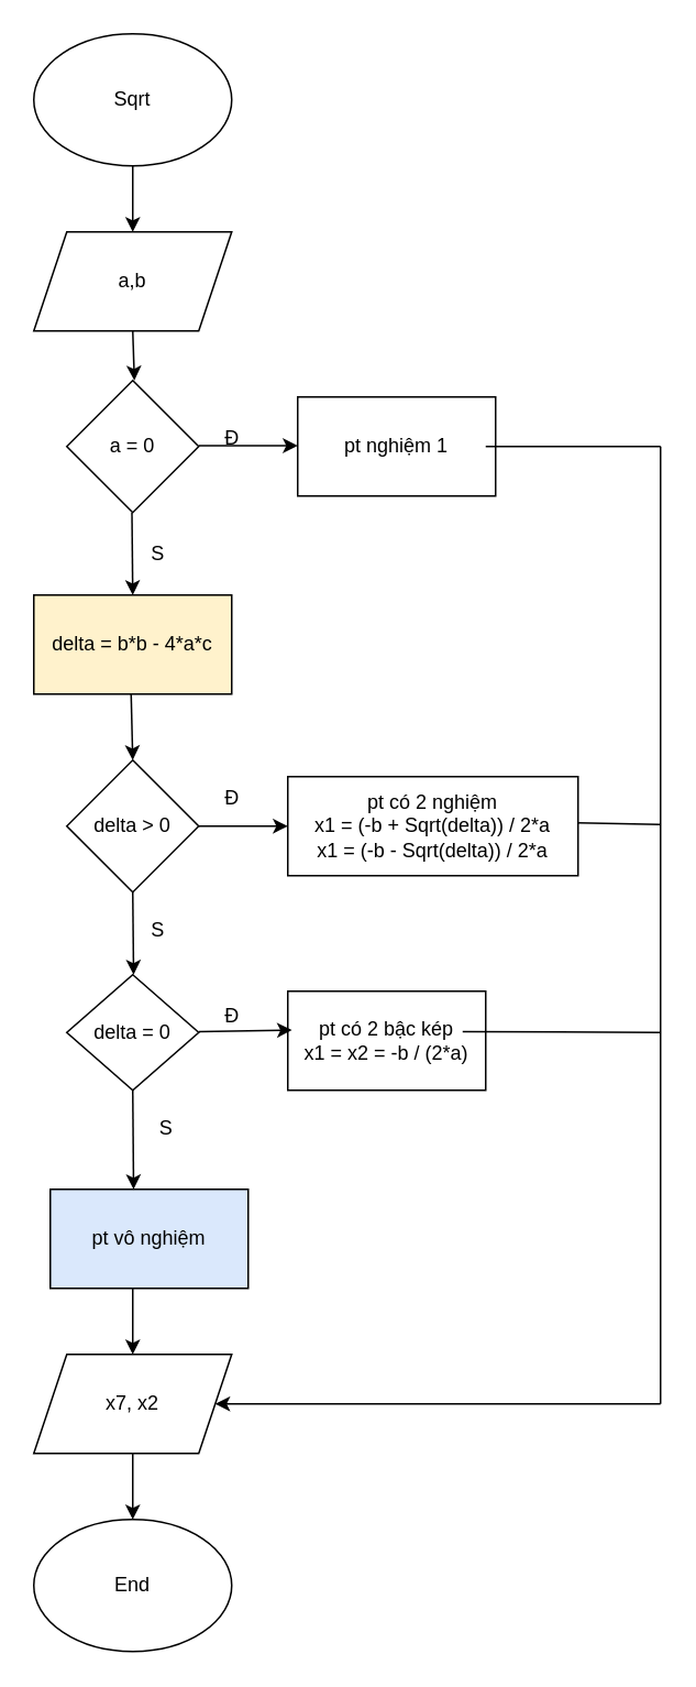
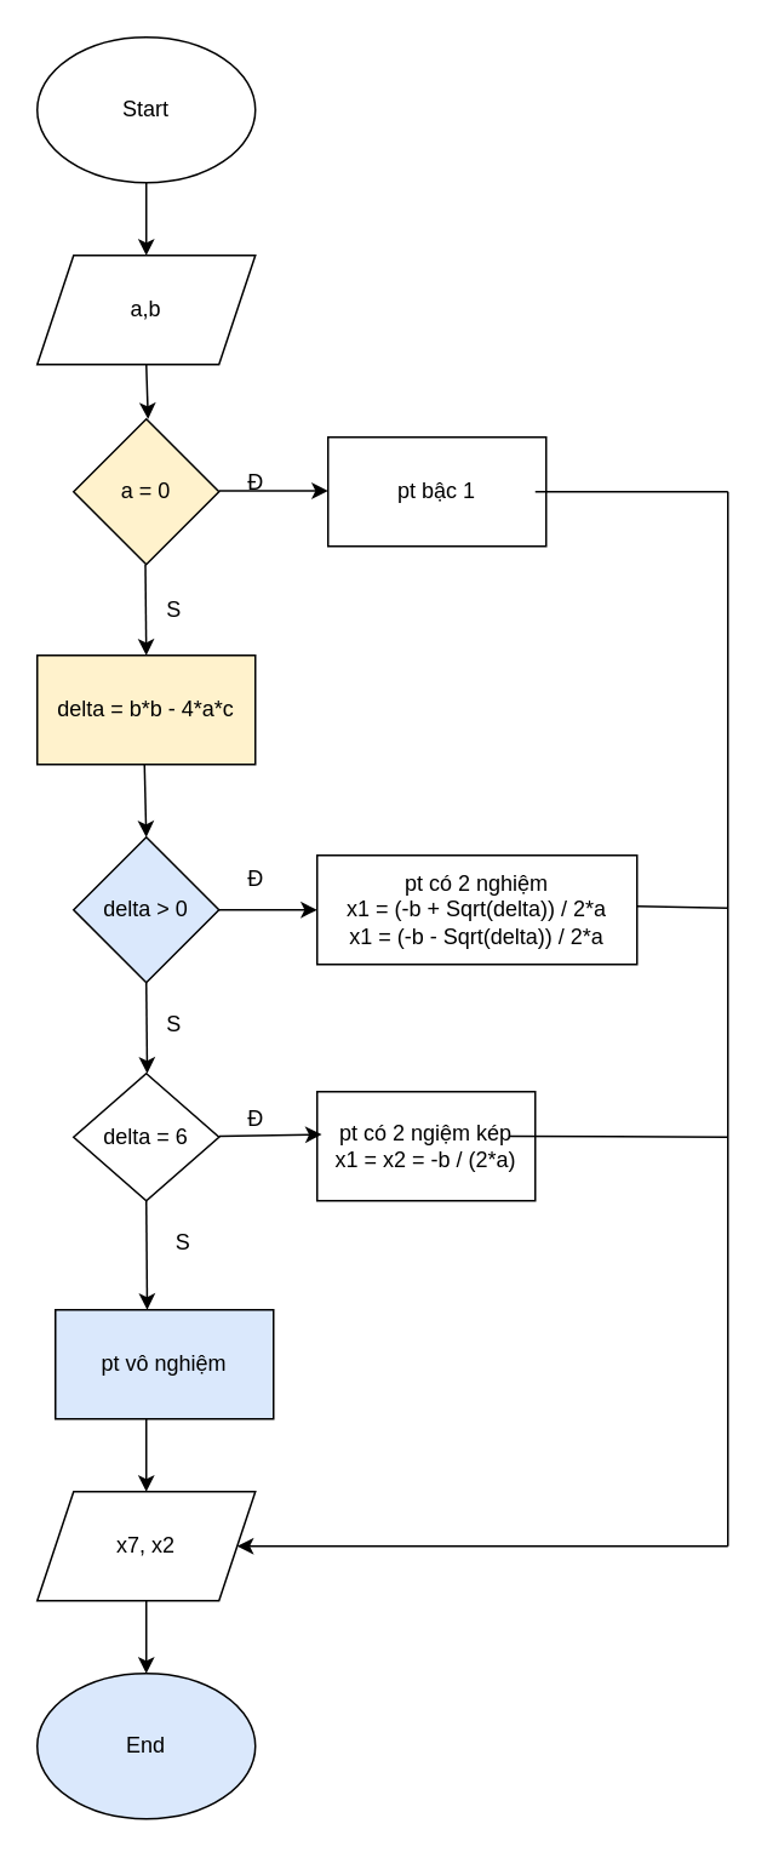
  <mxCell id="0" />
  <mxCell id="1" parent="0" />
- <mxCell id="2" value="Sqrt" style="ellipse;whiteSpace=wrap;html=1;" vertex="1" parent="1"><mxGeometry x="20" y="20" width="120" height="80" as="geometry" /></mxCell>
+ <mxCell id="2" value="Start" style="ellipse;whiteSpace=wrap;html=1;" vertex="1" parent="1"><mxGeometry x="20" y="20" width="120" height="80" as="geometry" /></mxCell>
  <mxCell id="3" value="a,b" style="shape=parallelogram;perimeter=parallelogramPerimeter;whiteSpace=wrap;html=1;fixedSize=1;" vertex="1" parent="1"><mxGeometry x="20" y="140" width="120" height="60" as="geometry" /></mxCell>
- <mxCell id="4" value="a = 0" style="rhombus;whiteSpace=wrap;html=1;" vertex="1" parent="1"><mxGeometry x="40" y="230" width="80" height="80" as="geometry" /></mxCell>
- <mxCell id="5" value="pt nghiệm 1" style="rounded=0;whiteSpace=wrap;html=1;" vertex="1" parent="1"><mxGeometry x="180" y="240" width="120" height="60" as="geometry" /></mxCell>
+ <mxCell id="4" value="a = 0" style="rhombus;whiteSpace=wrap;html=1;fillColor=#fff2cc;" vertex="1" parent="1"><mxGeometry x="40" y="230" width="80" height="80" as="geometry" /></mxCell>
+ <mxCell id="5" value="pt bậc 1" style="rounded=0;whiteSpace=wrap;html=1;" vertex="1" parent="1"><mxGeometry x="180" y="240" width="120" height="60" as="geometry" /></mxCell>
  <mxCell id="6" value="" style="endArrow=classic;html=1;rounded=0;entryX=0.5;entryY=0;entryDx=0;entryDy=0;" edge="1" parent="1" target="8"><mxGeometry width="50" height="50" relative="1" as="geometry"><mxPoint x="79.5" y="310" as="sourcePoint" /><mxPoint x="79.5" y="360" as="targetPoint" /></mxGeometry></mxCell>
  <mxCell id="7" value="S" style="text;html=1;align=center;verticalAlign=middle;resizable=0;points=[];autosize=1;strokeColor=none;fillColor=none;" vertex="1" parent="1"><mxGeometry x="80" y="320" width="30" height="30" as="geometry" /></mxCell>
  <mxCell id="8" value="delta = b*b - 4*a*c" style="rounded=0;whiteSpace=wrap;html=1;fillColor=#fff2cc;" vertex="1" parent="1"><mxGeometry x="20" y="360" width="120" height="60" as="geometry" /></mxCell>
- <mxCell id="9" value="delta &amp;gt; 0" style="rhombus;whiteSpace=wrap;html=1;" vertex="1" parent="1"><mxGeometry x="40" y="460" width="80" height="80" as="geometry" /></mxCell>
+ <mxCell id="9" value="delta &amp;gt; 0" style="rhombus;whiteSpace=wrap;html=1;fillColor=#dae8fc;" vertex="1" parent="1"><mxGeometry x="40" y="460" width="80" height="80" as="geometry" /></mxCell>
  <mxCell id="10" value="pt có 2 nghiệm&lt;br&gt;x1 = (-b +&amp;nbsp;Sqrt(delta)) / 2*a&lt;br&gt;x1 = (-b - Sqrt(delta)) / 2*a" style="rounded=0;whiteSpace=wrap;html=1;" vertex="1" parent="1"><mxGeometry x="174" y="470" width="176" height="60" as="geometry" /></mxCell>
- <mxCell id="11" value="delta = 0" style="rhombus;whiteSpace=wrap;html=1;" vertex="1" parent="1"><mxGeometry x="40" y="590" width="80" height="70" as="geometry" /></mxCell>
- <mxCell id="12" value="pt có 2 bậc kép&lt;br&gt;x1 = x2 = -b / (2*a)" style="rounded=0;whiteSpace=wrap;html=1;" vertex="1" parent="1"><mxGeometry x="174" y="600" width="120" height="60" as="geometry" /></mxCell>
+ <mxCell id="11" value="delta = 6" style="rhombus;whiteSpace=wrap;html=1;" vertex="1" parent="1"><mxGeometry x="40" y="590" width="80" height="70" as="geometry" /></mxCell>
+ <mxCell id="12" value="pt có 2 ngiệm kép&lt;br&gt;x1 = x2 = -b / (2*a)" style="rounded=0;whiteSpace=wrap;html=1;" vertex="1" parent="1"><mxGeometry x="174" y="600" width="120" height="60" as="geometry" /></mxCell>
  <mxCell id="13" value="pt vô nghiệm" style="rounded=0;whiteSpace=wrap;html=1;fillColor=#dae8fc;" vertex="1" parent="1"><mxGeometry x="30" y="720" width="120" height="60" as="geometry" /></mxCell>
  <mxCell id="14" value="" style="endArrow=classic;html=1;rounded=0;" edge="1" parent="1"><mxGeometry width="50" height="50" relative="1" as="geometry"><mxPoint x="120" y="269.5" as="sourcePoint" /><mxPoint x="180" y="269.5" as="targetPoint" /></mxGeometry></mxCell>
  <mxCell id="15" value="" style="endArrow=classic;html=1;rounded=0;entryX=0.5;entryY=0;entryDx=0;entryDy=0;" edge="1" parent="1" target="9"><mxGeometry width="50" height="50" relative="1" as="geometry"><mxPoint x="79" y="420" as="sourcePoint" /><mxPoint x="79" y="450" as="targetPoint" /></mxGeometry></mxCell>
  <mxCell id="16" value="" style="endArrow=classic;html=1;rounded=0;entryX=0.5;entryY=0;entryDx=0;entryDy=0;" edge="1" parent="1"><mxGeometry width="50" height="50" relative="1" as="geometry"><mxPoint x="80" y="540" as="sourcePoint" /><mxPoint x="80.5" y="590" as="targetPoint" /></mxGeometry></mxCell>
  <mxCell id="17" value="" style="endArrow=classic;html=1;rounded=0;entryX=0.5;entryY=0;entryDx=0;entryDy=0;exitX=0.5;exitY=1;exitDx=0;exitDy=0;" edge="1" parent="1" source="11"><mxGeometry width="50" height="50" relative="1" as="geometry"><mxPoint x="80" y="670" as="sourcePoint" /><mxPoint x="80.5" y="720" as="targetPoint" /></mxGeometry></mxCell>
  <mxCell id="18" value="" style="endArrow=classic;html=1;rounded=0;entryX=0.021;entryY=0.392;entryDx=0;entryDy=0;entryPerimeter=0;" edge="1" parent="1" target="12"><mxGeometry width="50" height="50" relative="1" as="geometry"><mxPoint x="120" y="624.5" as="sourcePoint" /><mxPoint x="170" y="624.5" as="targetPoint" /></mxGeometry></mxCell>
  <mxCell id="19" value="" style="endArrow=classic;html=1;rounded=0;entryX=0;entryY=0.5;entryDx=0;entryDy=0;" edge="1" parent="1" target="10"><mxGeometry width="50" height="50" relative="1" as="geometry"><mxPoint x="120" y="500" as="sourcePoint" /><mxPoint x="120.5" y="550" as="targetPoint" /></mxGeometry></mxCell>
  <mxCell id="20" value="Đ" style="text;html=1;align=center;verticalAlign=middle;resizable=0;points=[];autosize=1;strokeColor=none;fillColor=none;" vertex="1" parent="1"><mxGeometry x="125" y="250" width="30" height="30" as="geometry" /></mxCell>
  <mxCell id="21" value="Đ" style="text;html=1;align=center;verticalAlign=middle;resizable=0;points=[];autosize=1;strokeColor=none;fillColor=none;" vertex="1" parent="1"><mxGeometry x="125" y="468" width="30" height="30" as="geometry" /></mxCell>
  <mxCell id="22" value="S" style="text;html=1;align=center;verticalAlign=middle;resizable=0;points=[];autosize=1;strokeColor=none;fillColor=none;" vertex="1" parent="1"><mxGeometry x="80" y="548" width="30" height="30" as="geometry" /></mxCell>
  <mxCell id="23" value="Đ" style="text;html=1;align=center;verticalAlign=middle;resizable=0;points=[];autosize=1;strokeColor=none;fillColor=none;" vertex="1" parent="1"><mxGeometry x="125" y="600" width="30" height="30" as="geometry" /></mxCell>
  <mxCell id="24" value="S" style="text;html=1;align=center;verticalAlign=middle;resizable=0;points=[];autosize=1;strokeColor=none;fillColor=none;" vertex="1" parent="1"><mxGeometry x="85" y="668" width="30" height="30" as="geometry" /></mxCell>
  <mxCell id="25" value="" style="endArrow=classic;html=1;rounded=0;" edge="1" parent="1"><mxGeometry width="50" height="50" relative="1" as="geometry"><mxPoint x="80" y="200" as="sourcePoint" /><mxPoint x="81" y="230" as="targetPoint" /></mxGeometry></mxCell>
  <mxCell id="26" value="" style="endArrow=classic;html=1;rounded=0;entryX=0.5;entryY=0;entryDx=0;entryDy=0;" edge="1" parent="1" target="3"><mxGeometry width="50" height="50" relative="1" as="geometry"><mxPoint x="80" y="100" as="sourcePoint" /><mxPoint x="80" y="130" as="targetPoint" /></mxGeometry></mxCell>
  <mxCell id="27" value="" style="endArrow=none;html=1;rounded=0;" edge="1" parent="1"><mxGeometry width="50" height="50" relative="1" as="geometry"><mxPoint x="294" y="270" as="sourcePoint" /><mxPoint x="400" y="270" as="targetPoint" /></mxGeometry></mxCell>
  <mxCell id="28" value="" style="endArrow=none;html=1;rounded=0;" edge="1" parent="1"><mxGeometry width="50" height="50" relative="1" as="geometry"><mxPoint x="350" y="498" as="sourcePoint" /><mxPoint x="400" y="499" as="targetPoint" /></mxGeometry></mxCell>
  <mxCell id="29" value="" style="endArrow=none;html=1;rounded=0;" edge="1" parent="1"><mxGeometry width="50" height="50" relative="1" as="geometry"><mxPoint x="280" y="624.5" as="sourcePoint" /><mxPoint x="400" y="625" as="targetPoint" /></mxGeometry></mxCell>
  <mxCell id="30" value="" style="endArrow=none;html=1;rounded=0;" edge="1" parent="1"><mxGeometry width="50" height="50" relative="1" as="geometry"><mxPoint x="400" y="850" as="sourcePoint" /><mxPoint x="400" y="270" as="targetPoint" /></mxGeometry></mxCell>
  <mxCell id="31" style="edgeStyle=orthogonalEdgeStyle;rounded=0;orthogonalLoop=1;jettySize=auto;html=1;exitX=0.5;exitY=1;exitDx=0;exitDy=0;" edge="1" parent="1" source="32"><mxGeometry relative="1" as="geometry"><mxPoint x="80" y="920" as="targetPoint" /></mxGeometry></mxCell>
  <mxCell id="32" value="x7, x2" style="shape=parallelogram;perimeter=parallelogramPerimeter;whiteSpace=wrap;html=1;fixedSize=1;" vertex="1" parent="1"><mxGeometry x="20" y="820" width="120" height="60" as="geometry" /></mxCell>
  <mxCell id="33" value="" style="endArrow=classic;html=1;rounded=0;entryX=1;entryY=0.5;entryDx=0;entryDy=0;" edge="1" parent="1" target="32"><mxGeometry width="50" height="50" relative="1" as="geometry"><mxPoint x="400" y="850" as="sourcePoint" /><mxPoint x="450" y="800" as="targetPoint" /></mxGeometry></mxCell>
  <mxCell id="34" value="" style="endArrow=classic;html=1;rounded=0;" edge="1" parent="1"><mxGeometry width="50" height="50" relative="1" as="geometry"><mxPoint x="80" y="780" as="sourcePoint" /><mxPoint x="80" y="820" as="targetPoint" /></mxGeometry></mxCell>
- <mxCell id="35" value="End" style="ellipse;whiteSpace=wrap;html=1;" vertex="1" parent="1"><mxGeometry x="20" y="920" width="120" height="80" as="geometry" /></mxCell>
+ <mxCell id="35" value="End" style="ellipse;whiteSpace=wrap;html=1;fillColor=#dae8fc;" vertex="1" parent="1"><mxGeometry x="20" y="920" width="120" height="80" as="geometry" /></mxCell>
